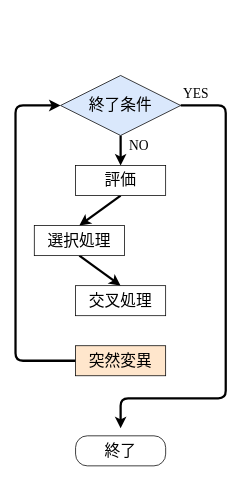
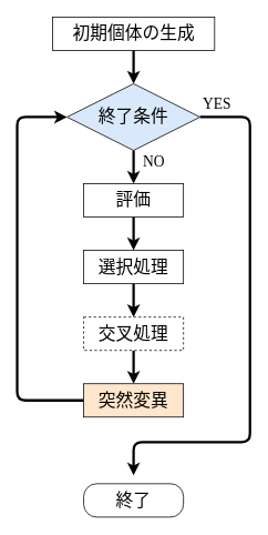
  <mxCell id="0" />
  <mxCell id="1" parent="0" />
+ <mxCell id="2" style="edgeStyle=none;html=1;exitX=0.5;exitY=1;exitDx=0;exitDy=0;entryX=0.5;entryY=0;entryDx=0;entryDy=0;fontSize=21;strokeWidth=3;fontFamily=Noto Sans Japanese;fontSource=https%3A%2F%2Ffonts.googleapis.com%2Fcss%3Ffamily%3DNoto%2BSans%2BJapanese;" parent="1" source="3" target="6" edge="1"><mxGeometry relative="1" as="geometry" /></mxCell>
+ <mxCell id="3" value="初期個体の生成" style="whiteSpace=wrap;html=1;fontSize=21;fontFamily=Noto Sans Japanese;fontSource=https%3A%2F%2Ffonts.googleapis.com%2Fcss%3Ffamily%3DNoto%2BSans%2BJapanese;" parent="1" vertex="1"><mxGeometry x="62.5" y="20" width="195" height="40" as="geometry" /></mxCell>
  <mxCell id="4" style="edgeStyle=none;html=1;exitX=0.5;exitY=1;exitDx=0;exitDy=0;entryX=0.5;entryY=0;entryDx=0;entryDy=0;fontSize=21;strokeWidth=3;fontFamily=Noto Sans Japanese;fontSource=https%3A%2F%2Ffonts.googleapis.com%2Fcss%3Ffamily%3DNoto%2BSans%2BJapanese;" parent="1" source="6" target="8" edge="1"><mxGeometry relative="1" as="geometry" /></mxCell>
  <mxCell id="5" style="edgeStyle=none;jumpStyle=arc;html=1;exitX=1;exitY=0.5;exitDx=0;exitDy=0;fontSize=21;strokeWidth=3;fontFamily=Noto Sans Japanese;fontSource=https%3A%2F%2Ffonts.googleapis.com%2Fcss%3Ffamily%3DNoto%2BSans%2BJapanese;" parent="1" source="6" edge="1"><mxGeometry relative="1" as="geometry"><mxPoint x="160" y="570" as="targetPoint" /><Array as="points"><mxPoint x="300" y="140" /><mxPoint x="300" y="530" /><mxPoint x="160" y="530" /></Array></mxGeometry></mxCell>
  <mxCell id="6" value="終了条件" style="rhombus;whiteSpace=wrap;html=1;fontSize=21;fontFamily=Noto Sans Japanese;fontSource=https%3A%2F%2Ffonts.googleapis.com%2Fcss%3Ffamily%3DNoto%2BSans%2BJapanese;fillColor=#dae8fc;" parent="1" vertex="1"><mxGeometry x="80" y="100" width="160" height="80" as="geometry" /></mxCell>
  <mxCell id="7" style="edgeStyle=none;html=1;exitX=0.5;exitY=1;exitDx=0;exitDy=0;entryX=0.5;entryY=0;entryDx=0;entryDy=0;fontSize=21;strokeWidth=3;fontFamily=Noto Sans Japanese;fontSource=https%3A%2F%2Ffonts.googleapis.com%2Fcss%3Ffamily%3DNoto%2BSans%2BJapanese;" parent="1" source="8" target="10" edge="1"><mxGeometry relative="1" as="geometry" /></mxCell>
  <mxCell id="8" value="評価" style="whiteSpace=wrap;html=1;fontSize=21;fontFamily=Noto Sans Japanese;fontSource=https%3A%2F%2Ffonts.googleapis.com%2Fcss%3Ffamily%3DNoto%2BSans%2BJapanese;" parent="1" vertex="1"><mxGeometry x="100" y="220" width="120" height="40" as="geometry" /></mxCell>
  <mxCell id="9" style="edgeStyle=none;html=1;exitX=0.5;exitY=1;exitDx=0;exitDy=0;entryX=0.5;entryY=0;entryDx=0;entryDy=0;fontSize=21;strokeWidth=3;fontFamily=Noto Sans Japanese;fontSource=https%3A%2F%2Ffonts.googleapis.com%2Fcss%3Ffamily%3DNoto%2BSans%2BJapanese;" parent="1" source="10" target="12" edge="1"><mxGeometry relative="1" as="geometry" /></mxCell>
- <mxCell id="10" value="選択処理" style="whiteSpace=wrap;html=1;fontSize=21;fontFamily=Noto Sans Japanese;fontSource=https%3A%2F%2Ffonts.googleapis.com%2Fcss%3Ffamily%3DNoto%2BSans%2BJapanese;" parent="1" vertex="1"><mxGeometry x="45" y="300" width="120" height="40" as="geometry" /></mxCell>
- <mxCell id="12" value="交叉処理" style="whiteSpace=wrap;html=1;fontSize=21;fontFamily=Noto Sans Japanese;fontSource=https%3A%2F%2Ffonts.googleapis.com%2Fcss%3Ffamily%3DNoto%2BSans%2BJapanese;" parent="1" vertex="1"><mxGeometry x="100" y="380" width="120" height="40" as="geometry" /></mxCell>
+ <mxCell id="10" value="選択処理" style="whiteSpace=wrap;html=1;fontSize=21;fontFamily=Noto Sans Japanese;fontSource=https%3A%2F%2Ffonts.googleapis.com%2Fcss%3Ffamily%3DNoto%2BSans%2BJapanese;" parent="1" vertex="1"><mxGeometry x="100" y="300" width="120" height="40" as="geometry" /></mxCell>
+ <mxCell id="11" style="edgeStyle=none;html=1;exitX=0.5;exitY=1;exitDx=0;exitDy=0;entryX=0.5;entryY=0;entryDx=0;entryDy=0;fontSize=21;strokeWidth=3;fontFamily=Noto Sans Japanese;fontSource=https%3A%2F%2Ffonts.googleapis.com%2Fcss%3Ffamily%3DNoto%2BSans%2BJapanese;" parent="1" source="12" target="14" edge="1"><mxGeometry relative="1" as="geometry" /></mxCell>
+ <mxCell id="12" value="交叉処理" style="whiteSpace=wrap;html=1;fontSize=21;fontFamily=Noto Sans Japanese;fontSource=https%3A%2F%2Ffonts.googleapis.com%2Fcss%3Ffamily%3DNoto%2BSans%2BJapanese;dashed=1;" parent="1" vertex="1"><mxGeometry x="100" y="380" width="120" height="40" as="geometry" /></mxCell>
  <mxCell id="13" style="edgeStyle=none;html=1;exitX=0;exitY=0.5;exitDx=0;exitDy=0;entryX=0;entryY=0.5;entryDx=0;entryDy=0;fontSize=21;strokeWidth=3;fontFamily=Noto Sans Japanese;fontSource=https%3A%2F%2Ffonts.googleapis.com%2Fcss%3Ffamily%3DNoto%2BSans%2BJapanese;" parent="1" source="14" target="6" edge="1"><mxGeometry relative="1" as="geometry"><Array as="points"><mxPoint x="20" y="480" /><mxPoint x="20" y="140" /></Array></mxGeometry></mxCell>
  <mxCell id="14" value="突然変異" style="whiteSpace=wrap;html=1;fontSize=21;fontFamily=Noto Sans Japanese;fontSource=https%3A%2F%2Ffonts.googleapis.com%2Fcss%3Ffamily%3DNoto%2BSans%2BJapanese;fillColor=#ffe6cc;" parent="1" vertex="1"><mxGeometry x="100" y="460" width="120" height="40" as="geometry" /></mxCell>
  <mxCell id="15" value="終了" style="whiteSpace=wrap;html=1;rounded=1;arcSize=39;fontSize=21;fontFamily=Noto Sans Japanese;fontSource=https%3A%2F%2Ffonts.googleapis.com%2Fcss%3Ffamily%3DNoto%2BSans%2BJapanese;" parent="1" vertex="1"><mxGeometry x="100" y="580" width="120" height="40" as="geometry" /></mxCell>
  <mxCell id="16" value="NO" style="text;html=1;align=center;verticalAlign=middle;resizable=0;points=[];autosize=1;strokeColor=none;fontSize=18;fontFamily=Noto Sans Japanese;fontSource=https%3A%2F%2Ffonts.googleapis.com%2Fcss%3Ffamily%3DNoto%2BSans%2BJapanese;" parent="1" vertex="1"><mxGeometry x="164" y="179" width="40" height="30" as="geometry" /></mxCell>
  <mxCell id="17" value="YES" style="text;html=1;align=center;verticalAlign=middle;resizable=0;points=[];autosize=1;strokeColor=none;fontSize=18;fontFamily=Noto Sans Japanese;fontSource=https%3A%2F%2Ffonts.googleapis.com%2Fcss%3Ffamily%3DNoto%2BSans%2BJapanese;" parent="1" vertex="1"><mxGeometry x="235" y="110" width="50" height="30" as="geometry" /></mxCell>
